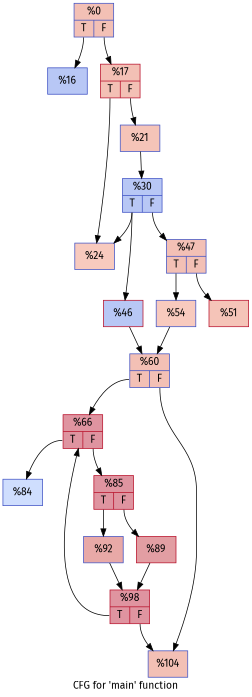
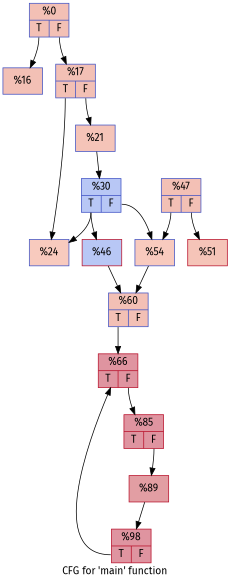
  digraph {
    fontname="Fira Sans"
    label="CFG for 'main' function"
    node [color="#3d50c3ff" fillcolor="#e5705870" fontname="Fira Sans" shape=record style=filled]
    edge [fontname="Fira Sans" tailport=s0]
    n1 [label="{%0|{<s0>T|<s1>F}}"]
-   n2 [fillcolor="#5f7fe870" label="{%16}"]
-   n3 [color="#b70d28ff" label="{%17|{<s0>T|<s1>F}}"]
+   n2 [label="{%16}"]
+   n3 [label="{%17|{<s0>T|<s1>F}}"]
    n4 [fillcolor="#ef886b70" label="{%24}"]
    n5 [fillcolor="#e97a5f70" label="{%21}"]
    n6 [fillcolor="#5f7fe870" label="{%30|{<s0>T|<s1>F}}"]
    n7 [color="#b70d28ff" fillcolor="#5f7fe870" label="{%46}"]
    n8 [label="{%47|{<s0>T|<s1>F}}"]
    n9 [label="{%60|{<s0>T|<s1>F}}"]
    n10 [fillcolor="#ef886b70" label="{%54}"]
    n11 [color="#b70d28ff" fillcolor="#e97a5f70" label="{%51}"]
    n12 [color="#b70d28ff" fillcolor="#b70d2870" label="{%66|{<s0>T|<s1>F}}"]
-   n13 [label="{%104}"]
-   n14 [fillcolor="#93b5fe70" label="{%84}"]
    n15 [color="#b70d28ff" fillcolor="#b70d2870" label="{%85|{<s0>T|<s1>F}}"]
-   n16 [fillcolor="#ca3b3770" label="{%92}"]
    n17 [color="#b70d28ff" fillcolor="#be242e70" label="{%89}"]
    n18 [color="#b70d28ff" fillcolor="#b70d2870" label="{%98|{<s0>T|<s1>F}}"]
    n1 -> n2
    n1 -> n3 [tailport=s1]
    n3 -> n4
    n3 -> n5 [tailport=s1]
    n5 -> n6
    n6 -> n4
    n6 -> n7
-   n6 -> n8 [tailport=s1]
+   n6 -> n10 [tailport=s1]
    n7 -> n9
    n8 -> n10
    n8 -> n11 [tailport=s1]
    n9 -> n12
-   n9 -> n13 [tailport=s1]
    n10 -> n9
-   n12 -> n14
    n12 -> n15 [tailport=s1]
-   n15 -> n16
    n15 -> n17 [tailport=s1]
-   n16 -> n18
    n17 -> n18
    n18 -> n12
-   n18 -> n13 [tailport=s1]
  }
